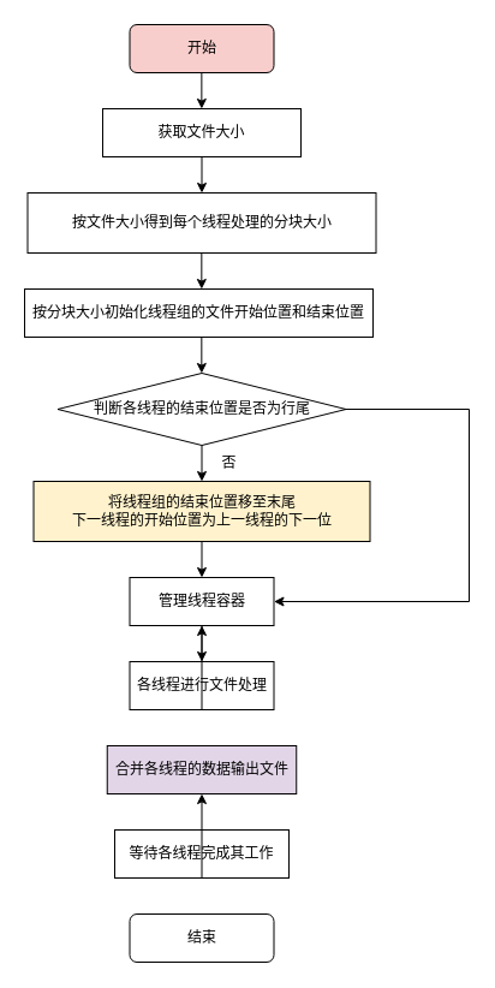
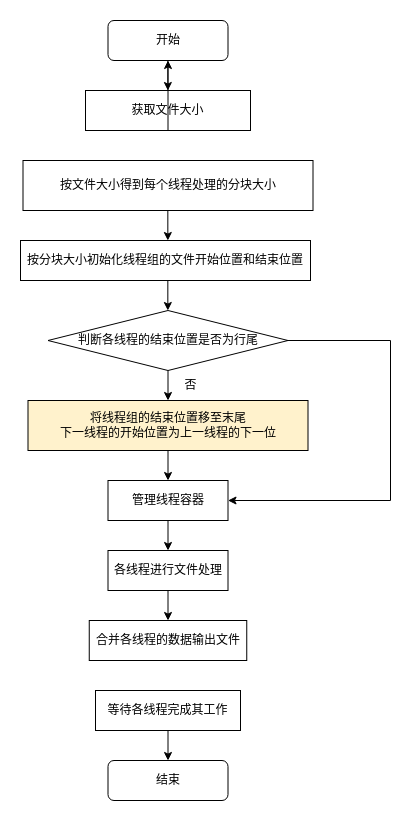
  <mxCell id="0" />
  <mxCell id="1" parent="0" />
  <mxCell id="2" value="按文件大小得到每个线程处理的分块大小" style="rounded=0;whiteSpace=wrap;html=1;" parent="1" vertex="1"><mxGeometry x="22.5" y="160" width="290" height="50" as="geometry" /></mxCell>
  <mxCell id="3" value="获取文件大小" style="rounded=0;whiteSpace=wrap;html=1;" parent="1" vertex="1"><mxGeometry x="85" y="90" width="165" height="40" as="geometry" /></mxCell>
- <mxCell id="4" value="" style="endArrow=classic;html=1;rounded=0;exitX=0.5;exitY=1;exitDx=0;exitDy=0;" parent="1" source="3" target="2" edge="1"><mxGeometry width="50" height="50" relative="1" as="geometry"><mxPoint x="332.5" y="260" as="sourcePoint" /><mxPoint x="382.5" y="210" as="targetPoint" /></mxGeometry></mxCell>
+ <mxCell id="4" value="" style="endArrow=classic;html=1;rounded=0;exitX=0.5;exitY=1;exitDx=0;exitDy=0;" parent="1" source="3" target="14" edge="1"><mxGeometry width="50" height="50" relative="1" as="geometry"><mxPoint x="332.5" y="260" as="sourcePoint" /><mxPoint x="382.5" y="210" as="targetPoint" /></mxGeometry></mxCell>
  <mxCell id="5" value="" style="endArrow=classic;html=1;rounded=0;exitX=0.5;exitY=1;exitDx=0;exitDy=0;entryX=0.5;entryY=0;entryDx=0;entryDy=0;" parent="1" target="7" edge="1"><mxGeometry width="50" height="50" relative="1" as="geometry"><mxPoint x="167.5" y="370" as="sourcePoint" /><mxPoint x="167.5" y="400" as="targetPoint" /></mxGeometry></mxCell>
  <mxCell id="6" value="" style="endArrow=classic;html=1;rounded=0;exitX=0.5;exitY=1;exitDx=0;exitDy=0;entryX=0.5;entryY=0;entryDx=0;entryDy=0;" parent="1" source="7" edge="1"><mxGeometry width="50" height="50" relative="1" as="geometry"><mxPoint x="167.5" y="460" as="sourcePoint" /><mxPoint x="167.5" y="480" as="targetPoint" /></mxGeometry></mxCell>
  <mxCell id="7" value="将线程组的结束位置移至末尾&lt;br&gt;下一线程的开始位置为上一线程的下一位" style="rounded=0;whiteSpace=wrap;html=1;fillColor=#fff2cc;" parent="1" vertex="1"><mxGeometry x="27.5" y="400" width="280" height="50" as="geometry" /></mxCell>
  <mxCell id="8" value="各线程进行文件处理" style="rounded=0;whiteSpace=wrap;html=1;" parent="1" vertex="1"><mxGeometry x="107.5" y="550" width="120" height="40" as="geometry" /></mxCell>
  <mxCell id="9" value="" style="endArrow=classic;html=1;rounded=0;exitX=0.5;exitY=1;exitDx=0;exitDy=0;" parent="1" edge="1"><mxGeometry width="50" height="50" relative="1" as="geometry"><mxPoint x="167.5" y="520" as="sourcePoint" /><mxPoint x="167.5" y="550" as="targetPoint" /></mxGeometry></mxCell>
  <mxCell id="10" value="" style="endArrow=classic;html=1;rounded=0;entryX=1;entryY=0.5;entryDx=0;entryDy=0;exitX=0.969;exitY=0.5;exitDx=0;exitDy=0;exitPerimeter=0;" parent="1" source="15" target="19" edge="1"><mxGeometry width="50" height="50" relative="1" as="geometry"><mxPoint x="290" y="340" as="sourcePoint" /><mxPoint x="380" y="510" as="targetPoint" /><Array as="points"><mxPoint x="390" y="340" /><mxPoint x="390" y="500" /></Array></mxGeometry></mxCell>
  <mxCell id="11" value="按分块大小初始化线程组的文件开始位置和结束位置" style="rounded=0;whiteSpace=wrap;html=1;" parent="1" vertex="1"><mxGeometry x="20" y="240" width="290" height="40" as="geometry" /></mxCell>
  <mxCell id="12" value="" style="endArrow=classic;html=1;rounded=0;exitX=0.5;exitY=1;exitDx=0;exitDy=0;" parent="1" edge="1"><mxGeometry width="50" height="50" relative="1" as="geometry"><mxPoint x="167.33" y="210" as="sourcePoint" /><mxPoint x="167.33" y="240" as="targetPoint" /></mxGeometry></mxCell>
  <mxCell id="13" value="" style="endArrow=classic;html=1;rounded=0;exitX=0.5;exitY=1;exitDx=0;exitDy=0;" parent="1" edge="1"><mxGeometry width="50" height="50" relative="1" as="geometry"><mxPoint x="167.33" y="280" as="sourcePoint" /><mxPoint x="167.33" y="310" as="targetPoint" /></mxGeometry></mxCell>
- <mxCell id="14" value="开始" style="rounded=1;whiteSpace=wrap;html=1;fillColor=#f8cecc;" parent="1" vertex="1"><mxGeometry x="107.5" y="20" width="120" height="40" as="geometry" /></mxCell>
+ <mxCell id="14" value="开始" style="rounded=1;whiteSpace=wrap;html=1;" parent="1" vertex="1"><mxGeometry x="107.5" y="20" width="120" height="40" as="geometry" /></mxCell>
  <mxCell id="15" value="判断各线程的结束位置是否为行尾" style="rhombus;whiteSpace=wrap;html=1;" parent="1" vertex="1"><mxGeometry x="47.5" y="310" width="240" height="60" as="geometry" /></mxCell>
  <mxCell id="16" value="" style="endArrow=classic;html=1;rounded=0;exitX=0.5;exitY=1;exitDx=0;exitDy=0;" parent="1" edge="1"><mxGeometry width="50" height="50" relative="1" as="geometry"><mxPoint x="167.36" y="60" as="sourcePoint" /><mxPoint x="167.36" y="90" as="targetPoint" /></mxGeometry></mxCell>
  <mxCell id="17" value="否" style="text;html=1;align=center;verticalAlign=middle;resizable=0;points=[];autosize=1;strokeColor=none;fillColor=none;" parent="1" vertex="1"><mxGeometry x="170" y="370" width="40" height="30" as="geometry" /></mxCell>
- <mxCell id="18" value="合并各线程的数据输出文件" style="rounded=0;whiteSpace=wrap;html=1;fillColor=#e1d5e7;" parent="1" vertex="1"><mxGeometry x="88.75" y="620" width="157.5" height="40" as="geometry" /></mxCell>
+ <mxCell id="18" value="合并各线程的数据输出文件" style="rounded=0;whiteSpace=wrap;html=1;" parent="1" vertex="1"><mxGeometry x="88.75" y="620" width="157.5" height="40" as="geometry" /></mxCell>
  <mxCell id="19" value="管理线程容器" style="rounded=0;whiteSpace=wrap;html=1;" parent="1" vertex="1"><mxGeometry x="107.5" y="480" width="120" height="40" as="geometry" /></mxCell>
  <mxCell id="20" value="等待各线程完成其工作" style="rounded=0;whiteSpace=wrap;html=1;" parent="1" vertex="1"><mxGeometry x="95" y="690" width="145" height="40" as="geometry" /></mxCell>
  <mxCell id="21" value="结束" style="rounded=1;whiteSpace=wrap;html=1;" parent="1" vertex="1"><mxGeometry x="107.5" y="760" width="120" height="40" as="geometry" /></mxCell>
- <mxCell id="22" value="" style="endArrow=classic;html=1;rounded=0;exitX=0.5;exitY=1;exitDx=0;exitDy=0;" parent="1" source="20" target="18" edge="1"><mxGeometry width="50" height="50" relative="1" as="geometry"><mxPoint x="243.75" y="700" as="sourcePoint" /><mxPoint x="293.75" y="650" as="targetPoint" /></mxGeometry></mxCell>
- <mxCell id="23" value="" style="endArrow=classic;html=1;rounded=0;exitX=0.5;exitY=1;exitDx=0;exitDy=0;" parent="1" source="8" target="19" edge="1"><mxGeometry width="50" height="50" relative="1" as="geometry"><mxPoint x="250" y="700" as="sourcePoint" /><mxPoint x="300" y="650" as="targetPoint" /></mxGeometry></mxCell>
+ <mxCell id="22" value="" style="endArrow=classic;html=1;rounded=0;exitX=0.5;exitY=1;exitDx=0;exitDy=0;entryX=0.5;entryY=0;entryDx=0;entryDy=0;" parent="1" source="20" target="21" edge="1"><mxGeometry width="50" height="50" relative="1" as="geometry"><mxPoint x="243.75" y="700" as="sourcePoint" /><mxPoint x="293.75" y="650" as="targetPoint" /></mxGeometry></mxCell>
+ <mxCell id="23" value="" style="endArrow=classic;html=1;rounded=0;exitX=0.5;exitY=1;exitDx=0;exitDy=0;" parent="1" source="8" target="18" edge="1"><mxGeometry width="50" height="50" relative="1" as="geometry"><mxPoint x="250" y="700" as="sourcePoint" /><mxPoint x="300" y="650" as="targetPoint" /></mxGeometry></mxCell>
